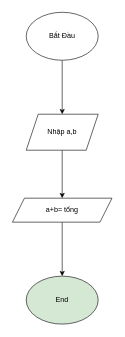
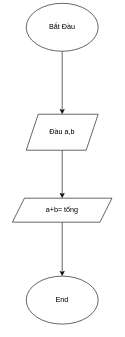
  <mxCell id="0" />
  <mxCell id="1" parent="0" />
  <mxCell id="2" value="" style="edgeStyle=orthogonalEdgeStyle;rounded=0;orthogonalLoop=1;jettySize=auto;html=1;" edge="1" parent="1" source="3" target="5"><mxGeometry relative="1" as="geometry" /></mxCell>
- <mxCell id="3" value="&lt;font style=&quot;vertical-align: inherit;&quot;&gt;&lt;font style=&quot;vertical-align: inherit;&quot;&gt;Bắt Đầu&lt;/font&gt;&lt;/font&gt;" style="ellipse;whiteSpace=wrap;html=1;" vertex="1" parent="1"><mxGeometry x="43" y="20" width="120" height="80" as="geometry" /></mxCell>
+ <mxCell id="3" value="&lt;font style=&quot;vertical-align: inherit;&quot;&gt;&lt;font style=&quot;vertical-align: inherit;&quot;&gt;Bắt Đầu&lt;/font&gt;&lt;/font&gt;" style="ellipse;whiteSpace=wrap;html=1;" vertex="1" parent="1"><mxGeometry x="43" y="5" width="120" height="80" as="geometry" /></mxCell>
  <mxCell id="4" value="" style="edgeStyle=orthogonalEdgeStyle;rounded=0;orthogonalLoop=1;jettySize=auto;html=1;" edge="1" parent="1" source="5" target="7"><mxGeometry relative="1" as="geometry" /></mxCell>
- <mxCell id="5" value="&lt;font style=&quot;vertical-align: inherit;&quot;&gt;&lt;font style=&quot;vertical-align: inherit;&quot;&gt;Nhập a,b&lt;/font&gt;&lt;/font&gt;" style="shape=parallelogram;perimeter=parallelogramPerimeter;whiteSpace=wrap;html=1;fixedSize=1;" vertex="1" parent="1"><mxGeometry x="43" y="190" width="120" height="60" as="geometry" /></mxCell>
+ <mxCell id="5" value="&lt;font style=&quot;vertical-align: inherit;&quot;&gt;&lt;font style=&quot;vertical-align: inherit;&quot;&gt;Đầu a,b&lt;/font&gt;&lt;/font&gt;" style="shape=parallelogram;perimeter=parallelogramPerimeter;whiteSpace=wrap;html=1;fixedSize=1;" vertex="1" parent="1"><mxGeometry x="43" y="190" width="120" height="60" as="geometry" /></mxCell>
  <mxCell id="6" style="edgeStyle=orthogonalEdgeStyle;rounded=0;orthogonalLoop=1;jettySize=auto;html=1;entryX=0.5;entryY=0;entryDx=0;entryDy=0;" edge="1" parent="1" source="7" target="8"><mxGeometry relative="1" as="geometry" /></mxCell>
  <mxCell id="7" value="a+b= tổng" style="shape=parallelogram;perimeter=parallelogramPerimeter;whiteSpace=wrap;html=1;fixedSize=1;" vertex="1" parent="1"><mxGeometry x="20" y="330" width="166" height="40" as="geometry" /></mxCell>
- <mxCell id="8" value="End" style="ellipse;whiteSpace=wrap;html=1;fillColor=#d5e8d4;" vertex="1" parent="1"><mxGeometry x="43" y="460" width="120" height="80" as="geometry" /></mxCell>
+ <mxCell id="8" value="End" style="ellipse;whiteSpace=wrap;html=1;" vertex="1" parent="1"><mxGeometry x="43" y="460" width="120" height="80" as="geometry" /></mxCell>
